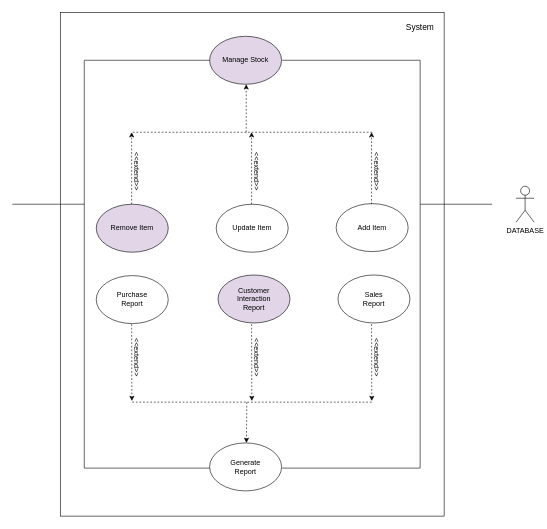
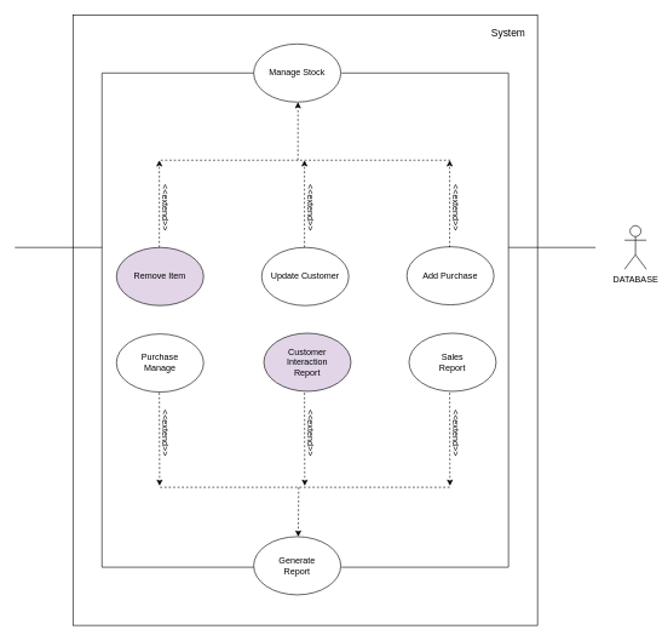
  <mxCell id="0" />
  <mxCell id="1" parent="0" />
  <mxCell id="2" value="" style="rounded=0;whiteSpace=wrap;html=1;fillColor=default;" vertex="1" parent="1"><mxGeometry x="100" y="20" width="640" height="840" as="geometry" /></mxCell>
- <mxCell id="3" value="Manage Stock" style="ellipse;whiteSpace=wrap;html=1;fillColor=#e1d5e7;" parent="1" vertex="1"><mxGeometry x="349" y="60" width="120" height="80" as="geometry" /></mxCell>
- <mxCell id="4" value="Add Item" style="ellipse;whiteSpace=wrap;html=1;" parent="1" vertex="1"><mxGeometry x="560" y="339" width="120" height="80" as="geometry" /></mxCell>
- <mxCell id="5" value="Update Item" style="ellipse;whiteSpace=wrap;html=1;" parent="1" vertex="1"><mxGeometry x="360" y="340" width="120" height="80" as="geometry" /></mxCell>
+ <mxCell id="3" value="Manage Stock" style="ellipse;whiteSpace=wrap;html=1;" parent="1" vertex="1"><mxGeometry x="349" y="60" width="120" height="80" as="geometry" /></mxCell>
+ <mxCell id="4" value="Add Purchase" style="ellipse;whiteSpace=wrap;html=1;" parent="1" vertex="1"><mxGeometry x="560" y="339" width="120" height="80" as="geometry" /></mxCell>
+ <mxCell id="5" value="Update Customer" style="ellipse;whiteSpace=wrap;html=1;" parent="1" vertex="1"><mxGeometry x="360" y="340" width="120" height="80" as="geometry" /></mxCell>
  <mxCell id="6" value="Remove Item" style="ellipse;whiteSpace=wrap;html=1;fillColor=#e1d5e7;" parent="1" vertex="1"><mxGeometry x="160" y="340" width="120" height="80" as="geometry" /></mxCell>
  <mxCell id="7" value="Generate&lt;br&gt;Report" style="ellipse;whiteSpace=wrap;html=1;" parent="1" vertex="1"><mxGeometry x="349" y="738" width="120" height="80" as="geometry" /></mxCell>
  <mxCell id="8" value="Sales&lt;br&gt;Report" style="ellipse;whiteSpace=wrap;html=1;" parent="1" vertex="1"><mxGeometry x="563" y="458" width="120" height="80" as="geometry" /></mxCell>
- <mxCell id="9" value="Purchase &lt;br&gt;Report" style="ellipse;whiteSpace=wrap;html=1;" parent="1" vertex="1"><mxGeometry x="160" y="459" width="120" height="80" as="geometry" /></mxCell>
+ <mxCell id="9" value="Purchase &lt;br&gt;Manage" style="ellipse;whiteSpace=wrap;html=1;" parent="1" vertex="1"><mxGeometry x="160" y="459" width="120" height="80" as="geometry" /></mxCell>
  <mxCell id="10" value="" style="endArrow=classic;dashed=1;html=1;rounded=0;" parent="1" edge="1"><mxGeometry width="50" height="50" relative="1" as="geometry"><mxPoint x="411" y="670" as="sourcePoint" /><mxPoint x="410.37" y="738.001" as="targetPoint" /></mxGeometry></mxCell>
  <mxCell id="11" value="&amp;lt;&amp;lt;extend&amp;gt;&amp;gt;" style="text;html=1;align=center;verticalAlign=middle;resizable=0;points=[];autosize=1;rotation=90;" parent="1" vertex="1"><mxGeometry x="583" y="580" width="90" height="30" as="geometry" /></mxCell>
  <mxCell id="12" value="DATABASE" style="shape=umlActor;verticalLabelPosition=bottom;verticalAlign=top;html=1;outlineConnect=0;" parent="1" vertex="1"><mxGeometry x="860" y="310" width="30" height="60" as="geometry" /></mxCell>
  <mxCell id="13" value="&lt;font style=&quot;font-size: 14px;&quot;&gt;System&lt;/font&gt;" style="text;html=1;strokeColor=none;fillColor=none;align=center;verticalAlign=middle;whiteSpace=wrap;rounded=0;" parent="1" vertex="1"><mxGeometry x="670" y="30" width="60" height="30" as="geometry" /></mxCell>
  <mxCell id="14" value="" style="endArrow=none;html=1;rounded=0;" parent="1" edge="1"><mxGeometry width="50" height="50" relative="1" as="geometry"><mxPoint x="20" y="340" as="sourcePoint" /><mxPoint x="140" y="340" as="targetPoint" /></mxGeometry></mxCell>
  <mxCell id="15" value="" style="endArrow=none;html=1;rounded=0;" parent="1" edge="1"><mxGeometry width="50" height="50" relative="1" as="geometry"><mxPoint x="140" y="780" as="sourcePoint" /><mxPoint x="140" y="100" as="targetPoint" /></mxGeometry></mxCell>
  <mxCell id="16" value="" style="endArrow=none;html=1;rounded=0;entryX=0;entryY=0.5;entryDx=0;entryDy=0;" parent="1" target="3" edge="1"><mxGeometry width="50" height="50" relative="1" as="geometry"><mxPoint x="140" y="100" as="sourcePoint" /><mxPoint x="480" y="260" as="targetPoint" /></mxGeometry></mxCell>
  <mxCell id="17" value="" style="endArrow=none;html=1;rounded=0;entryX=0;entryY=0.5;entryDx=0;entryDy=0;" parent="1" edge="1"><mxGeometry width="50" height="50" relative="1" as="geometry"><mxPoint x="140" y="780" as="sourcePoint" /><mxPoint x="349" y="780" as="targetPoint" /></mxGeometry></mxCell>
  <mxCell id="18" value="" style="endArrow=none;html=1;rounded=0;" parent="1" edge="1"><mxGeometry width="50" height="50" relative="1" as="geometry"><mxPoint x="700" y="780" as="sourcePoint" /><mxPoint x="700" y="100" as="targetPoint" /></mxGeometry></mxCell>
  <mxCell id="19" value="" style="endArrow=none;html=1;rounded=0;" parent="1" edge="1"><mxGeometry width="50" height="50" relative="1" as="geometry"><mxPoint x="470" y="100" as="sourcePoint" /><mxPoint x="700" y="100" as="targetPoint" /></mxGeometry></mxCell>
  <mxCell id="20" value="" style="endArrow=none;html=1;rounded=0;" parent="1" edge="1"><mxGeometry width="50" height="50" relative="1" as="geometry"><mxPoint x="470" y="780" as="sourcePoint" /><mxPoint x="700" y="780" as="targetPoint" /></mxGeometry></mxCell>
  <mxCell id="21" value="" style="endArrow=none;html=1;rounded=0;" parent="1" edge="1"><mxGeometry width="50" height="50" relative="1" as="geometry"><mxPoint x="700" y="340" as="sourcePoint" /><mxPoint x="820" y="340" as="targetPoint" /></mxGeometry></mxCell>
  <mxCell id="22" value="" style="endArrow=none;dashed=1;html=1;rounded=0;" parent="1" edge="1"><mxGeometry width="50" height="50" relative="1" as="geometry"><mxPoint x="220" y="670" as="sourcePoint" /><mxPoint x="620" y="670" as="targetPoint" /></mxGeometry></mxCell>
  <mxCell id="23" value="" style="endArrow=classic;dashed=1;html=1;rounded=0;" parent="1" edge="1"><mxGeometry width="50" height="50" relative="1" as="geometry"><mxPoint x="219" y="540" as="sourcePoint" /><mxPoint x="219.37" y="668.001" as="targetPoint" /></mxGeometry></mxCell>
  <mxCell id="24" value="" style="endArrow=classic;dashed=1;html=1;rounded=0;" parent="1" edge="1"><mxGeometry width="50" height="50" relative="1" as="geometry"><mxPoint x="619" y="540" as="sourcePoint" /><mxPoint x="619.37" y="668.001" as="targetPoint" /></mxGeometry></mxCell>
  <mxCell id="25" value="" style="endArrow=classic;dashed=1;html=1;rounded=0;" parent="1" edge="1"><mxGeometry width="50" height="50" relative="1" as="geometry"><mxPoint x="410" y="220" as="sourcePoint" /><mxPoint x="410" y="140" as="targetPoint" /></mxGeometry></mxCell>
  <mxCell id="26" value="" style="endArrow=none;dashed=1;html=1;rounded=0;" parent="1" edge="1"><mxGeometry width="50" height="50" relative="1" as="geometry"><mxPoint x="620" y="220" as="sourcePoint" /><mxPoint x="220" y="220" as="targetPoint" /></mxGeometry></mxCell>
  <mxCell id="27" value="" style="endArrow=classic;dashed=1;html=1;rounded=0;" parent="1" edge="1"><mxGeometry width="50" height="50" relative="1" as="geometry"><mxPoint x="219" y="340" as="sourcePoint" /><mxPoint x="219" y="220" as="targetPoint" /></mxGeometry></mxCell>
  <mxCell id="28" value="" style="endArrow=classic;dashed=1;html=1;rounded=0;" parent="1" edge="1"><mxGeometry width="50" height="50" relative="1" as="geometry"><mxPoint x="619" y="340" as="sourcePoint" /><mxPoint x="619" y="220" as="targetPoint" /></mxGeometry></mxCell>
  <mxCell id="29" value="" style="endArrow=classic;dashed=1;html=1;rounded=0;" parent="1" edge="1"><mxGeometry width="50" height="50" relative="1" as="geometry"><mxPoint x="419" y="340" as="sourcePoint" /><mxPoint x="419" y="220" as="targetPoint" /></mxGeometry></mxCell>
  <mxCell id="30" value="&amp;lt;&amp;lt;extend&amp;gt;&amp;gt;" style="text;html=1;align=center;verticalAlign=middle;resizable=0;points=[];autosize=1;rotation=90;" parent="1" vertex="1"><mxGeometry x="583" y="270" width="90" height="30" as="geometry" /></mxCell>
  <mxCell id="31" value="&amp;lt;&amp;lt;extend&amp;gt;&amp;gt;" style="text;html=1;align=center;verticalAlign=middle;resizable=0;points=[];autosize=1;rotation=90;" parent="1" vertex="1"><mxGeometry x="383" y="270" width="90" height="30" as="geometry" /></mxCell>
  <mxCell id="32" value="&amp;lt;&amp;lt;extend&amp;gt;&amp;gt;" style="text;html=1;align=center;verticalAlign=middle;resizable=0;points=[];autosize=1;rotation=90;" parent="1" vertex="1"><mxGeometry x="183" y="270" width="90" height="30" as="geometry" /></mxCell>
  <mxCell id="33" value="&amp;lt;&amp;lt;extend&amp;gt;&amp;gt;" style="text;html=1;align=center;verticalAlign=middle;resizable=0;points=[];autosize=1;rotation=90;" parent="1" vertex="1"><mxGeometry x="183" y="580" width="90" height="30" as="geometry" /></mxCell>
  <mxCell id="34" value="" style="endArrow=classic;dashed=1;html=1;rounded=0;" edge="1" parent="1"><mxGeometry width="50" height="50" relative="1" as="geometry"><mxPoint x="419" y="540" as="sourcePoint" /><mxPoint x="419.37" y="668.001" as="targetPoint" /></mxGeometry></mxCell>
  <mxCell id="35" value="Customer&lt;br&gt;Interaction&lt;br&gt;Report" style="ellipse;whiteSpace=wrap;html=1;fillColor=#e1d5e7;" vertex="1" parent="1"><mxGeometry x="363" y="458" width="120" height="80" as="geometry" /></mxCell>
  <mxCell id="36" value="&amp;lt;&amp;lt;extend&amp;gt;&amp;gt;" style="text;html=1;align=center;verticalAlign=middle;resizable=0;points=[];autosize=1;rotation=90;" vertex="1" parent="1"><mxGeometry x="383" y="580" width="90" height="30" as="geometry" /></mxCell>
